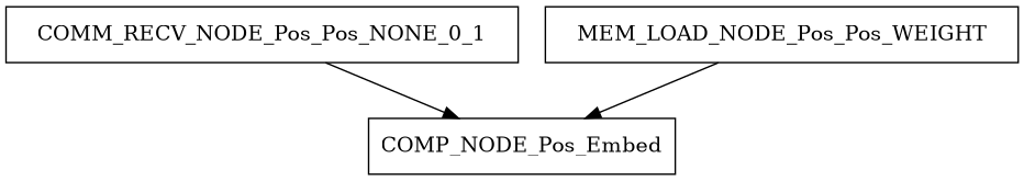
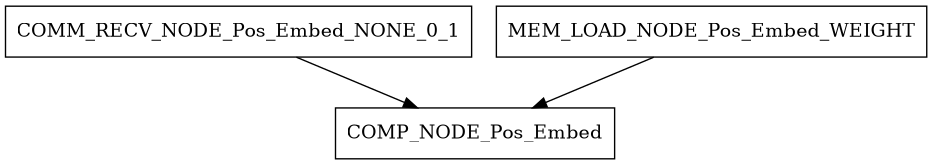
  digraph {
    node [shape=record]
-   n1 [height=0.51389 label=COMM_RECV_NODE_Pos_Pos_NONE_0_1 width=4.7083]
+   n1 [height=0.51389 label=COMM_RECV_NODE_Pos_Embed_NONE_0_1 width=4.7083]
    n2 [height=0.51389 label=COMP_NODE_Pos_Embed width=2.8194]
-   n3 [height=0.51389 label=MEM_LOAD_NODE_Pos_Pos_WEIGHT width=4.3472]
+   n3 [height=0.51389 label=MEM_LOAD_NODE_Pos_Embed_WEIGHT width=4.3472]
    n1 -> n2
    n3 -> n2
  }
